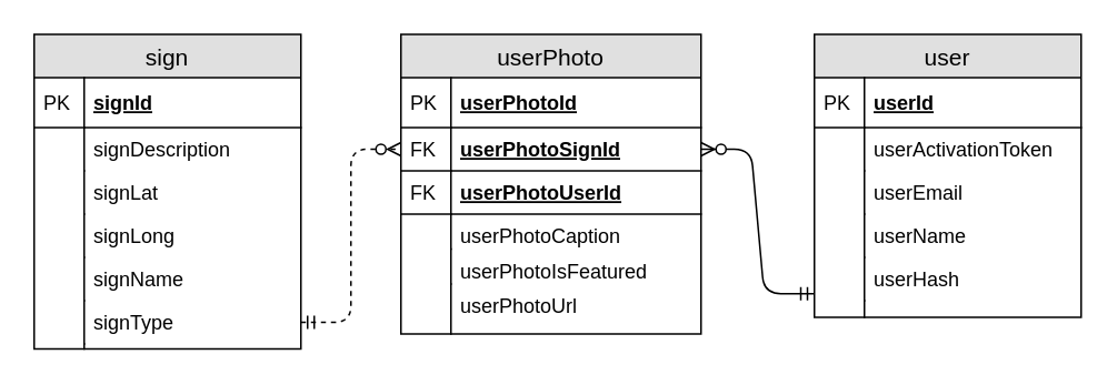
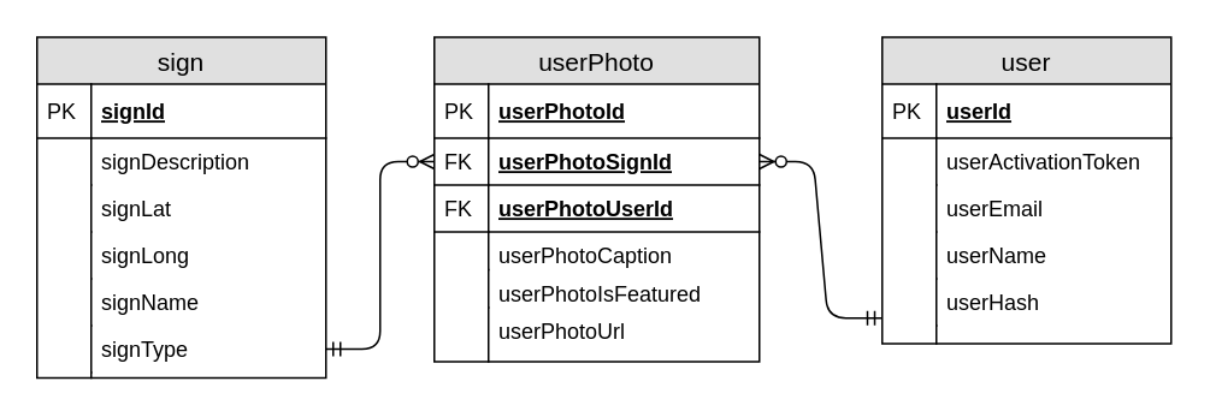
  <mxCell id="0" />
  <mxCell id="1" parent="0" />
  <mxCell id="2" value="sign" style="swimlane;fontStyle=0;childLayout=stackLayout;horizontal=1;startSize=26;fillColor=#e0e0e0;horizontalStack=0;resizeParent=1;resizeParentMax=0;resizeLast=0;collapsible=1;marginBottom=0;swimlaneFillColor=#ffffff;align=center;fontSize=14;resizeHeight=1;resizeWidth=1;" parent="1" vertex="1"><mxGeometry x="20" y="20" width="160" height="189" as="geometry" /></mxCell>
  <mxCell id="3" value="signId" style="shape=partialRectangle;top=0;left=0;right=0;bottom=1;align=left;verticalAlign=middle;fillColor=none;spacingLeft=34;spacingRight=4;overflow=hidden;rotatable=0;points=[[0,0.5],[1,0.5]];portConstraint=eastwest;dropTarget=0;fontStyle=5;fontSize=12;" parent="2" vertex="1"><mxGeometry y="26" width="160" height="30" as="geometry" /></mxCell>
  <mxCell id="4" value="PK" style="shape=partialRectangle;top=0;left=0;bottom=0;fillColor=none;align=left;verticalAlign=middle;spacingLeft=4;spacingRight=4;overflow=hidden;rotatable=0;points=[];portConstraint=eastwest;part=1;fontSize=12;" parent="3" vertex="1" connectable="0"><mxGeometry width="30" height="30" as="geometry" /></mxCell>
  <mxCell id="5" value="signDescription" style="shape=partialRectangle;top=0;left=0;right=0;bottom=0;align=left;verticalAlign=top;fillColor=none;spacingLeft=34;spacingRight=4;overflow=hidden;rotatable=0;points=[[0,0.5],[1,0.5]];portConstraint=eastwest;dropTarget=0;fontSize=12;" parent="2" vertex="1"><mxGeometry y="56" width="160" height="26" as="geometry" /></mxCell>
  <mxCell id="6" value="" style="shape=partialRectangle;top=0;left=0;bottom=0;fillColor=none;align=left;verticalAlign=top;spacingLeft=4;spacingRight=4;overflow=hidden;rotatable=0;points=[];portConstraint=eastwest;part=1;fontSize=12;" parent="5" vertex="1" connectable="0"><mxGeometry width="30" height="26" as="geometry" /></mxCell>
  <mxCell id="7" value="signLat" style="shape=partialRectangle;top=0;left=0;right=0;bottom=0;align=left;verticalAlign=top;fillColor=none;spacingLeft=34;spacingRight=4;overflow=hidden;rotatable=0;points=[[0,0.5],[1,0.5]];portConstraint=eastwest;dropTarget=0;fontSize=12;" parent="2" vertex="1"><mxGeometry y="82" width="160" height="26" as="geometry" /></mxCell>
  <mxCell id="8" value="" style="shape=partialRectangle;top=0;left=0;bottom=0;fillColor=none;align=left;verticalAlign=top;spacingLeft=4;spacingRight=4;overflow=hidden;rotatable=0;points=[];portConstraint=eastwest;part=1;fontSize=12;" parent="7" vertex="1" connectable="0"><mxGeometry width="30" height="26" as="geometry" /></mxCell>
  <mxCell id="9" value="signLong" style="shape=partialRectangle;top=0;left=0;right=0;bottom=0;align=left;verticalAlign=top;fillColor=none;spacingLeft=34;spacingRight=4;overflow=hidden;rotatable=0;points=[[0,0.5],[1,0.5]];portConstraint=eastwest;dropTarget=0;fontSize=12;" parent="2" vertex="1"><mxGeometry y="108" width="160" height="26" as="geometry" /></mxCell>
  <mxCell id="10" value="" style="shape=partialRectangle;top=0;left=0;bottom=0;fillColor=none;align=left;verticalAlign=top;spacingLeft=4;spacingRight=4;overflow=hidden;rotatable=0;points=[];portConstraint=eastwest;part=1;fontSize=12;" parent="9" vertex="1" connectable="0"><mxGeometry width="30" height="26" as="geometry" /></mxCell>
  <mxCell id="11" value="signName" style="shape=partialRectangle;top=0;left=0;right=0;bottom=0;align=left;verticalAlign=top;fillColor=none;spacingLeft=34;spacingRight=4;overflow=hidden;rotatable=0;points=[[0,0.5],[1,0.5]];portConstraint=eastwest;dropTarget=0;fontSize=12;" parent="2" vertex="1"><mxGeometry y="134" width="160" height="26" as="geometry" /></mxCell>
  <mxCell id="12" value="" style="shape=partialRectangle;top=0;left=0;bottom=0;fillColor=none;align=left;verticalAlign=top;spacingLeft=4;spacingRight=4;overflow=hidden;rotatable=0;points=[];portConstraint=eastwest;part=1;fontSize=12;" parent="11" vertex="1" connectable="0"><mxGeometry width="30" height="26" as="geometry" /></mxCell>
  <mxCell id="13" value="signType" style="shape=partialRectangle;top=0;left=0;right=0;bottom=0;align=left;verticalAlign=top;fillColor=none;spacingLeft=34;spacingRight=4;overflow=hidden;rotatable=0;points=[[0,0.5],[1,0.5]];portConstraint=eastwest;dropTarget=0;fontSize=12;" parent="2" vertex="1"><mxGeometry y="160" width="160" height="26" as="geometry" /></mxCell>
  <mxCell id="14" value="" style="shape=partialRectangle;top=0;left=0;bottom=0;fillColor=none;align=left;verticalAlign=top;spacingLeft=4;spacingRight=4;overflow=hidden;rotatable=0;points=[];portConstraint=eastwest;part=1;fontSize=12;" parent="13" vertex="1" connectable="0"><mxGeometry width="30" height="26" as="geometry" /></mxCell>
  <mxCell id="15" value="" style="shape=partialRectangle;top=0;left=0;right=0;bottom=0;align=left;verticalAlign=top;fillColor=none;spacingLeft=34;spacingRight=4;overflow=hidden;rotatable=0;points=[[0,0.5],[1,0.5]];portConstraint=eastwest;dropTarget=0;fontSize=12;" parent="2" vertex="1"><mxGeometry y="186" width="160" height="3" as="geometry" /></mxCell>
  <mxCell id="16" value="" style="shape=partialRectangle;top=0;left=0;bottom=0;fillColor=none;align=left;verticalAlign=top;spacingLeft=4;spacingRight=4;overflow=hidden;rotatable=0;points=[];portConstraint=eastwest;part=1;fontSize=12;" parent="15" vertex="1" connectable="0"><mxGeometry width="30" height="3" as="geometry" /></mxCell>
  <mxCell id="17" value="user" style="swimlane;fontStyle=0;childLayout=stackLayout;horizontal=1;startSize=26;fillColor=#e0e0e0;horizontalStack=0;resizeParent=1;resizeParentMax=0;resizeLast=0;collapsible=1;marginBottom=0;swimlaneFillColor=#ffffff;align=center;fontSize=14;" parent="1" vertex="1"><mxGeometry x="488" y="20" width="160" height="170" as="geometry" /></mxCell>
  <mxCell id="18" value="userId" style="shape=partialRectangle;top=0;left=0;right=0;bottom=1;align=left;verticalAlign=middle;fillColor=none;spacingLeft=34;spacingRight=4;overflow=hidden;rotatable=0;points=[[0,0.5],[1,0.5]];portConstraint=eastwest;dropTarget=0;fontStyle=5;fontSize=12;" parent="17" vertex="1"><mxGeometry y="26" width="160" height="30" as="geometry" /></mxCell>
  <mxCell id="19" value="PK" style="shape=partialRectangle;top=0;left=0;bottom=0;fillColor=none;align=left;verticalAlign=middle;spacingLeft=4;spacingRight=4;overflow=hidden;rotatable=0;points=[];portConstraint=eastwest;part=1;fontSize=12;" parent="18" vertex="1" connectable="0"><mxGeometry width="30" height="30" as="geometry" /></mxCell>
  <mxCell id="20" value="userActivationToken" style="shape=partialRectangle;top=0;left=0;right=0;bottom=0;align=left;verticalAlign=top;fillColor=none;spacingLeft=34;spacingRight=4;overflow=hidden;rotatable=0;points=[[0,0.5],[1,0.5]];portConstraint=eastwest;dropTarget=0;fontSize=12;" parent="17" vertex="1"><mxGeometry y="56" width="160" height="26" as="geometry" /></mxCell>
  <mxCell id="21" value="" style="shape=partialRectangle;top=0;left=0;bottom=0;fillColor=none;align=left;verticalAlign=top;spacingLeft=4;spacingRight=4;overflow=hidden;rotatable=0;points=[];portConstraint=eastwest;part=1;fontSize=12;" parent="20" vertex="1" connectable="0"><mxGeometry width="30" height="26" as="geometry" /></mxCell>
  <mxCell id="22" value="userEmail" style="shape=partialRectangle;top=0;left=0;right=0;bottom=0;align=left;verticalAlign=top;fillColor=none;spacingLeft=34;spacingRight=4;overflow=hidden;rotatable=0;points=[[0,0.5],[1,0.5]];portConstraint=eastwest;dropTarget=0;fontSize=12;" parent="17" vertex="1"><mxGeometry y="82" width="160" height="26" as="geometry" /></mxCell>
  <mxCell id="23" value="" style="shape=partialRectangle;top=0;left=0;bottom=0;fillColor=none;align=left;verticalAlign=top;spacingLeft=4;spacingRight=4;overflow=hidden;rotatable=0;points=[];portConstraint=eastwest;part=1;fontSize=12;" parent="22" vertex="1" connectable="0"><mxGeometry width="30" height="26" as="geometry" /></mxCell>
  <mxCell id="24" value="userName" style="shape=partialRectangle;top=0;left=0;right=0;bottom=0;align=left;verticalAlign=top;fillColor=none;spacingLeft=34;spacingRight=4;overflow=hidden;rotatable=0;points=[[0,0.5],[1,0.5]];portConstraint=eastwest;dropTarget=0;fontSize=12;" parent="17" vertex="1"><mxGeometry y="108" width="160" height="26" as="geometry" /></mxCell>
  <mxCell id="25" value="" style="shape=partialRectangle;top=0;left=0;bottom=0;fillColor=none;align=left;verticalAlign=top;spacingLeft=4;spacingRight=4;overflow=hidden;rotatable=0;points=[];portConstraint=eastwest;part=1;fontSize=12;" parent="24" vertex="1" connectable="0"><mxGeometry width="30" height="26" as="geometry" /></mxCell>
  <mxCell id="26" value="userHash" style="shape=partialRectangle;top=0;left=0;right=0;bottom=0;align=left;verticalAlign=top;fillColor=none;spacingLeft=34;spacingRight=4;overflow=hidden;rotatable=0;points=[[0,0.5],[1,0.5]];portConstraint=eastwest;dropTarget=0;fontSize=12;" parent="17" vertex="1"><mxGeometry y="134" width="160" height="26" as="geometry" /></mxCell>
  <mxCell id="27" value="" style="shape=partialRectangle;top=0;left=0;bottom=0;fillColor=none;align=left;verticalAlign=top;spacingLeft=4;spacingRight=4;overflow=hidden;rotatable=0;points=[];portConstraint=eastwest;part=1;fontSize=12;" parent="26" vertex="1" connectable="0"><mxGeometry width="30" height="26" as="geometry" /></mxCell>
  <mxCell id="28" value="" style="shape=partialRectangle;top=0;left=0;right=0;bottom=0;align=left;verticalAlign=top;fillColor=none;spacingLeft=34;spacingRight=4;overflow=hidden;rotatable=0;points=[[0,0.5],[1,0.5]];portConstraint=eastwest;dropTarget=0;fontSize=12;" parent="17" vertex="1"><mxGeometry y="160" width="160" height="10" as="geometry" /></mxCell>
  <mxCell id="29" value="" style="shape=partialRectangle;top=0;left=0;bottom=0;fillColor=none;align=left;verticalAlign=top;spacingLeft=4;spacingRight=4;overflow=hidden;rotatable=0;points=[];portConstraint=eastwest;part=1;fontSize=12;" parent="28" vertex="1" connectable="0"><mxGeometry width="30" height="10" as="geometry" /></mxCell>
  <mxCell id="30" value="userPhoto" style="swimlane;fontStyle=0;childLayout=stackLayout;horizontal=1;startSize=26;fillColor=#e0e0e0;horizontalStack=0;resizeParent=1;resizeParentMax=0;resizeLast=0;collapsible=1;marginBottom=0;swimlaneFillColor=#ffffff;align=center;fontSize=14;" parent="1" vertex="1"><mxGeometry x="240" y="20" width="180" height="180" as="geometry" /></mxCell>
  <mxCell id="31" value="userPhotoId" style="shape=partialRectangle;top=0;left=0;right=0;bottom=1;align=left;verticalAlign=middle;fillColor=none;spacingLeft=34;spacingRight=4;overflow=hidden;rotatable=0;points=[[0,0.5],[1,0.5]];portConstraint=eastwest;dropTarget=0;fontStyle=5;fontSize=12;" parent="30" vertex="1"><mxGeometry y="26" width="180" height="30" as="geometry" /></mxCell>
  <mxCell id="32" value="PK" style="shape=partialRectangle;top=0;left=0;bottom=0;fillColor=none;align=left;verticalAlign=middle;spacingLeft=4;spacingRight=4;overflow=hidden;rotatable=0;points=[];portConstraint=eastwest;part=1;fontSize=12;" parent="31" vertex="1" connectable="0"><mxGeometry width="30" height="30" as="geometry" /></mxCell>
  <mxCell id="33" value="userPhotoSignId" style="shape=partialRectangle;top=0;left=0;right=0;bottom=1;align=left;verticalAlign=top;fillColor=none;spacingLeft=34;spacingRight=4;overflow=hidden;rotatable=0;points=[[0,0.5],[1,0.5]];portConstraint=eastwest;dropTarget=0;fontSize=12;fontStyle=5" parent="30" vertex="1"><mxGeometry y="56" width="180" height="26" as="geometry" /></mxCell>
  <mxCell id="34" value="FK" style="shape=partialRectangle;top=0;left=0;bottom=0;fillColor=none;align=left;verticalAlign=top;spacingLeft=4;spacingRight=4;overflow=hidden;rotatable=0;points=[];portConstraint=eastwest;part=1;fontSize=12;" parent="33" vertex="1" connectable="0"><mxGeometry width="30" height="26" as="geometry" /></mxCell>
  <mxCell id="35" value="userPhotoUserId" style="shape=partialRectangle;top=0;left=0;right=0;bottom=1;align=left;verticalAlign=top;fillColor=none;spacingLeft=34;spacingRight=4;overflow=hidden;rotatable=0;points=[[0,0.5],[1,0.5]];portConstraint=eastwest;dropTarget=0;fontSize=12;fontStyle=5;labelBorderColor=none;" parent="30" vertex="1"><mxGeometry y="82" width="180" height="26" as="geometry" /></mxCell>
  <mxCell id="36" value="FK" style="shape=partialRectangle;top=0;left=0;bottom=0;fillColor=none;align=left;verticalAlign=top;spacingLeft=4;spacingRight=4;overflow=hidden;rotatable=0;points=[];portConstraint=eastwest;part=1;fontSize=12;" parent="35" vertex="1" connectable="0"><mxGeometry width="30" height="26" as="geometry" /></mxCell>
  <mxCell id="37" value="userPhotoCaption" style="shape=partialRectangle;top=0;left=0;right=0;bottom=0;align=left;verticalAlign=top;fillColor=none;spacingLeft=34;spacingRight=4;overflow=hidden;rotatable=0;points=[[0,0.5],[1,0.5]];portConstraint=eastwest;dropTarget=0;fontSize=12;" parent="30" vertex="1"><mxGeometry y="108" width="180" height="21" as="geometry" /></mxCell>
  <mxCell id="38" value="" style="shape=partialRectangle;top=0;left=0;bottom=0;fillColor=none;align=left;verticalAlign=top;spacingLeft=4;spacingRight=4;overflow=hidden;rotatable=0;points=[];portConstraint=eastwest;part=1;fontSize=12;" parent="37" vertex="1" connectable="0"><mxGeometry width="30" height="21" as="geometry" /></mxCell>
  <mxCell id="39" value="userPhotoIsFeatured" style="shape=partialRectangle;top=0;left=0;right=0;bottom=0;align=left;verticalAlign=top;fillColor=none;spacingLeft=34;spacingRight=4;overflow=hidden;rotatable=0;points=[[0,0.5],[1,0.5]];portConstraint=eastwest;dropTarget=0;fontSize=12;" parent="30" vertex="1"><mxGeometry y="129" width="180" height="21" as="geometry" /></mxCell>
  <mxCell id="40" value="" style="shape=partialRectangle;top=0;left=0;bottom=0;fillColor=none;align=left;verticalAlign=top;spacingLeft=4;spacingRight=4;overflow=hidden;rotatable=0;points=[];portConstraint=eastwest;part=1;fontSize=12;" parent="39" vertex="1" connectable="0"><mxGeometry width="30" height="21" as="geometry" /></mxCell>
  <mxCell id="41" value="userPhotoUrl" style="shape=partialRectangle;top=0;left=0;right=0;bottom=0;align=left;verticalAlign=top;fillColor=none;spacingLeft=34;spacingRight=4;overflow=hidden;rotatable=0;points=[[0,0.5],[1,0.5]];portConstraint=eastwest;dropTarget=0;fontSize=12;" parent="30" vertex="1"><mxGeometry y="150" width="180" height="30" as="geometry" /></mxCell>
  <mxCell id="42" value="" style="shape=partialRectangle;top=0;left=0;bottom=0;fillColor=none;align=left;verticalAlign=top;spacingLeft=4;spacingRight=4;overflow=hidden;rotatable=0;points=[];portConstraint=eastwest;part=1;fontSize=12;" parent="41" vertex="1" connectable="0"><mxGeometry width="30" height="30" as="geometry" /></mxCell>
- <mxCell id="43" value="" style="edgeStyle=entityRelationEdgeStyle;fontSize=12;html=1;endArrow=ERzeroToMany;startArrow=ERmandOne;exitX=1;exitY=0.5;exitDx=0;exitDy=0;entryX=0;entryY=0.5;entryDx=0;entryDy=0;dashed=1;" parent="1" source="13" target="33" edge="1"><mxGeometry width="100" height="100" relative="1" as="geometry"><mxPoint x="179.4" y="219.4" as="sourcePoint" /><mxPoint x="240.2" y="253" as="targetPoint" /></mxGeometry></mxCell>
+ <mxCell id="43" value="" style="edgeStyle=entityRelationEdgeStyle;fontSize=12;html=1;endArrow=ERzeroToMany;startArrow=ERmandOne;exitX=1;exitY=0.5;exitDx=0;exitDy=0;entryX=0;entryY=0.5;entryDx=0;entryDy=0;" parent="1" source="13" target="33" edge="1"><mxGeometry width="100" height="100" relative="1" as="geometry"><mxPoint x="179.4" y="219.4" as="sourcePoint" /><mxPoint x="240.2" y="253" as="targetPoint" /></mxGeometry></mxCell>
  <mxCell id="44" value="" style="edgeStyle=entityRelationEdgeStyle;fontSize=12;html=1;endArrow=ERmandOne;startArrow=ERzeroToMany;startFill=1;endFill=0;entryX=-0.001;entryY=-0.418;entryDx=0;entryDy=0;exitX=1;exitY=0.5;exitDx=0;exitDy=0;entryPerimeter=0;" parent="1" source="33" target="28" edge="1"><mxGeometry width="100" height="100" relative="1" as="geometry"><mxPoint x="420" y="83" as="sourcePoint" /><mxPoint x="488" y="188" as="targetPoint" /></mxGeometry></mxCell>
